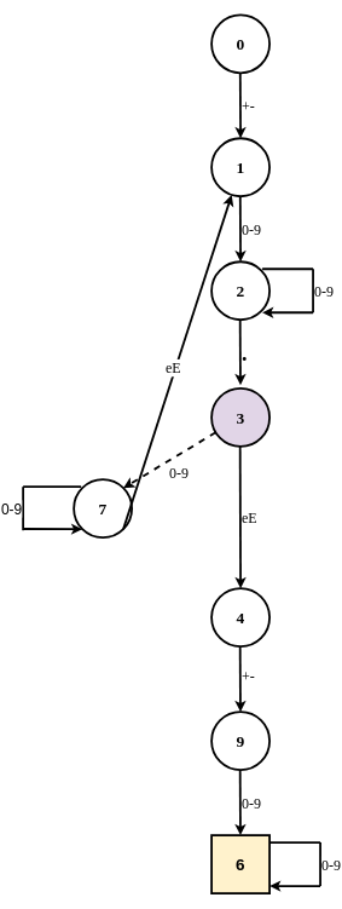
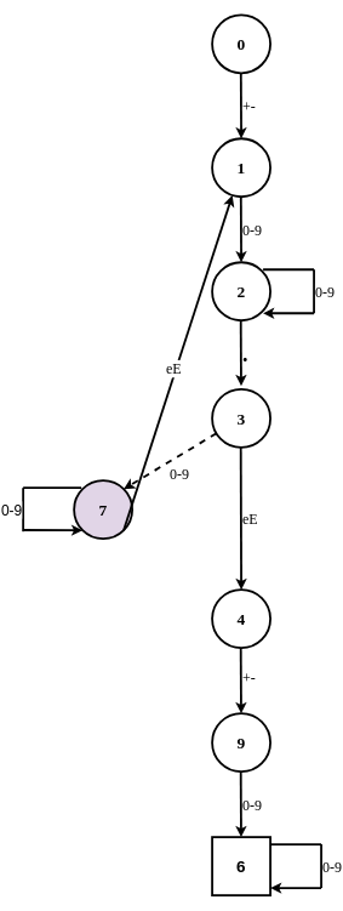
  <mxCell id="0" />
  <mxCell id="1" parent="0" />
  <mxCell id="2" value="&lt;h2&gt;0&lt;/h2&gt;" style="ellipse;whiteSpace=wrap;html=1;aspect=fixed;strokeWidth=3;fontFamily=Verdana;fontSize=15;" parent="1" vertex="1"><mxGeometry x="280" y="20" width="80" height="80" as="geometry" /></mxCell>
  <mxCell id="3" value="+-" style="endArrow=classic;html=1;fontFamily=Verdana;strokeWidth=3;rounded=1;jumpStyle=none;align=left;verticalAlign=middle;fontSize=20;fontStyle=0" edge="1" parent="1"><mxGeometry width="50" height="50" relative="1" as="geometry"><mxPoint x="319.5" y="100" as="sourcePoint" /><mxPoint x="320" y="190" as="targetPoint" /></mxGeometry></mxCell>
  <mxCell id="4" value="&lt;h2&gt;1&lt;/h2&gt;" style="ellipse;whiteSpace=wrap;html=1;aspect=fixed;strokeWidth=3;fontFamily=Verdana;fontSize=15;" vertex="1" parent="1"><mxGeometry x="280" y="190" width="80" height="80" as="geometry" /></mxCell>
  <mxCell id="5" value="0-9" style="endArrow=classic;html=1;fontFamily=Verdana;strokeWidth=3;rounded=1;jumpStyle=none;align=left;verticalAlign=middle;fontSize=20;" edge="1" parent="1"><mxGeometry width="50" height="50" relative="1" as="geometry"><mxPoint x="319.5" y="270" as="sourcePoint" /><mxPoint x="320" y="360" as="targetPoint" /></mxGeometry></mxCell>
  <mxCell id="6" value="&lt;h2&gt;2&lt;/h2&gt;" style="ellipse;whiteSpace=wrap;html=1;aspect=fixed;strokeWidth=3;fontFamily=Verdana;shadow=0;sketch=0;fontSize=15;" vertex="1" parent="1"><mxGeometry x="280" y="360" width="80" height="80" as="geometry" /></mxCell>
  <mxCell id="7" value="" style="endArrow=none;html=1;fontFamily=Verdana;fontSize=20;strokeWidth=3;" edge="1" parent="1"><mxGeometry width="50" height="50" relative="1" as="geometry"><mxPoint x="350" y="370" as="sourcePoint" /><mxPoint x="420" y="370" as="targetPoint" /><Array as="points"><mxPoint x="390" y="370" /></Array></mxGeometry></mxCell>
  <mxCell id="8" value="" style="endArrow=classic;html=1;fontFamily=Verdana;fontSize=20;strokeWidth=3;" edge="1" parent="1"><mxGeometry width="50" height="50" relative="1" as="geometry"><mxPoint x="420" y="430" as="sourcePoint" /><mxPoint x="350" y="430" as="targetPoint" /></mxGeometry></mxCell>
  <mxCell id="9" value="0-9" style="endArrow=none;html=1;fontFamily=Verdana;fontSize=20;strokeWidth=3;align=left;" edge="1" parent="1"><mxGeometry width="50" height="50" relative="1" as="geometry"><mxPoint x="420" y="430" as="sourcePoint" /><mxPoint x="420" y="370" as="targetPoint" /></mxGeometry></mxCell>
  <mxCell id="10" value="." style="endArrow=classic;html=1;fontFamily=Verdana;strokeWidth=3;rounded=1;jumpStyle=none;align=left;verticalAlign=middle;fontSize=30;fontStyle=1" edge="1" parent="1"><mxGeometry width="50" height="50" relative="1" as="geometry"><mxPoint x="319.33" y="440" as="sourcePoint" /><mxPoint x="319.83" y="530" as="targetPoint" /></mxGeometry></mxCell>
- <mxCell id="11" value="&lt;h2&gt;3&lt;/h2&gt;" style="ellipse;whiteSpace=wrap;html=1;aspect=fixed;strokeWidth=3;fontFamily=Verdana;fontSize=15;fillColor=#e1d5e7;" vertex="1" parent="1"><mxGeometry x="280" y="534.5" width="80" height="80" as="geometry" /></mxCell>
+ <mxCell id="11" value="&lt;h2&gt;3&lt;/h2&gt;" style="ellipse;whiteSpace=wrap;html=1;aspect=fixed;strokeWidth=3;fontFamily=Verdana;fontSize=15;" vertex="1" parent="1"><mxGeometry x="280" y="534.5" width="80" height="80" as="geometry" /></mxCell>
  <mxCell id="12" value="eE" style="endArrow=classic;html=1;fontFamily=Verdana;strokeWidth=3;rounded=1;jumpStyle=none;align=left;verticalAlign=middle;fontSize=20;fontStyle=0" edge="1" parent="1"><mxGeometry width="50" height="50" relative="1" as="geometry"><mxPoint x="319.33" y="614.5" as="sourcePoint" /><mxPoint x="320" y="810" as="targetPoint" /></mxGeometry></mxCell>
  <mxCell id="13" value="&lt;h2&gt;4&lt;/h2&gt;" style="ellipse;whiteSpace=wrap;html=1;aspect=fixed;strokeWidth=3;fontFamily=Verdana;fontSize=15;" vertex="1" parent="1"><mxGeometry x="280" y="810" width="80" height="80" as="geometry" /></mxCell>
  <mxCell id="14" value="+-" style="endArrow=classic;html=1;fontFamily=Verdana;strokeWidth=3;rounded=1;jumpStyle=none;align=left;verticalAlign=middle;fontSize=20;fontStyle=0" edge="1" parent="1"><mxGeometry x="-0.111" width="50" height="50" relative="1" as="geometry"><mxPoint x="319.33" y="890" as="sourcePoint" /><mxPoint x="319.83" y="980" as="targetPoint" /><mxPoint as="offset" /></mxGeometry></mxCell>
  <mxCell id="15" value="&lt;h2&gt;9&lt;/h2&gt;" style="ellipse;whiteSpace=wrap;html=1;aspect=fixed;strokeWidth=3;fontFamily=Verdana;fontSize=15;" vertex="1" parent="1"><mxGeometry x="280" y="980" width="80" height="80" as="geometry" /></mxCell>
  <mxCell id="16" value="0-9" style="endArrow=classic;html=1;fontFamily=Verdana;strokeWidth=3;rounded=1;jumpStyle=none;align=left;verticalAlign=middle;fontSize=20;" edge="1" parent="1"><mxGeometry width="50" height="50" relative="1" as="geometry"><mxPoint x="319.33" y="1060" as="sourcePoint" /><mxPoint x="319.83" y="1150" as="targetPoint" /></mxGeometry></mxCell>
- <mxCell id="17" value="&lt;h2&gt;6&lt;/h2&gt;" style="whiteSpace=wrap;html=1;aspect=fixed;shadow=0;sketch=0;fontFamily=Helvetica;fontSize=15;strokeWidth=3;fillColor=#fff2cc;" vertex="1" parent="1"><mxGeometry x="280" y="1150" width="80" height="80" as="geometry" /></mxCell>
- <mxCell id="18" value="&lt;h2&gt;7&lt;/h2&gt;" style="ellipse;whiteSpace=wrap;html=1;aspect=fixed;strokeWidth=3;fontFamily=Verdana;fontSize=15;" vertex="1" parent="1"><mxGeometry x="90" y="660" width="80" height="80" as="geometry" /></mxCell>
+ <mxCell id="17" value="&lt;h2&gt;6&lt;/h2&gt;" style="whiteSpace=wrap;html=1;aspect=fixed;shadow=0;sketch=0;fontFamily=Helvetica;fontSize=15;strokeWidth=3;" vertex="1" parent="1"><mxGeometry x="280" y="1150" width="80" height="80" as="geometry" /></mxCell>
+ <mxCell id="18" value="&lt;h2&gt;7&lt;/h2&gt;" style="ellipse;whiteSpace=wrap;html=1;aspect=fixed;strokeWidth=3;fontFamily=Verdana;fontSize=15;fillColor=#e1d5e7;" vertex="1" parent="1"><mxGeometry x="90" y="660" width="80" height="80" as="geometry" /></mxCell>
  <mxCell id="19" value="0-9" style="endArrow=classic;html=1;fontFamily=Verdana;strokeWidth=3;rounded=1;jumpStyle=none;align=left;verticalAlign=middle;fontSize=20;entryX=1;entryY=0;entryDx=0;entryDy=0;dashed=1;" edge="1" parent="1" source="11" target="18"><mxGeometry x="0.138" y="13" width="50" height="50" relative="1" as="geometry"><mxPoint x="210" y="590" as="sourcePoint" /><mxPoint x="210.5" y="680" as="targetPoint" /><mxPoint y="1" as="offset" /></mxGeometry></mxCell>
  <mxCell id="20" value="" style="endArrow=none;html=1;fontFamily=Helvetica;fontSize=15;strokeWidth=3;" edge="1" parent="1"><mxGeometry width="50" height="50" relative="1" as="geometry"><mxPoint x="20" y="670" as="sourcePoint" /><mxPoint x="100" y="670" as="targetPoint" /></mxGeometry></mxCell>
  <mxCell id="21" value="" style="endArrow=classic;html=1;fontFamily=Helvetica;fontSize=15;strokeWidth=3;entryX=0;entryY=1;entryDx=0;entryDy=0;" edge="1" parent="1" target="18"><mxGeometry width="50" height="50" relative="1" as="geometry"><mxPoint x="20" y="728" as="sourcePoint" /><mxPoint x="100" y="670" as="targetPoint" /></mxGeometry></mxCell>
  <mxCell id="22" value="0-9" style="endArrow=none;html=1;fontFamily=Helvetica;fontSize=20;strokeWidth=3;align=right;" edge="1" parent="1"><mxGeometry width="50" height="50" relative="1" as="geometry"><mxPoint x="20" y="730" as="sourcePoint" /><mxPoint x="20" y="670" as="targetPoint" /></mxGeometry></mxCell>
  <mxCell id="23" value="eE" style="endArrow=classic;html=1;fontFamily=Verdana;strokeWidth=3;rounded=1;jumpStyle=none;align=left;verticalAlign=middle;fontSize=20;fontStyle=0;exitX=1;exitY=1;exitDx=0;exitDy=0;" edge="1" parent="1" source="18" target="4"><mxGeometry x="-0.055" y="15" width="50" height="50" relative="1" as="geometry"><mxPoint x="160" y="730" as="sourcePoint" /><mxPoint x="160.67" y="925.5" as="targetPoint" /><mxPoint as="offset" /></mxGeometry></mxCell>
  <mxCell id="24" value="" style="endArrow=none;html=1;fontFamily=Verdana;fontSize=20;strokeWidth=3;" edge="1" parent="1"><mxGeometry width="50" height="50" relative="1" as="geometry"><mxPoint x="360" y="1160" as="sourcePoint" /><mxPoint x="430" y="1160" as="targetPoint" /><Array as="points"><mxPoint x="400" y="1160" /></Array></mxGeometry></mxCell>
  <mxCell id="25" value="" style="endArrow=classic;html=1;fontFamily=Verdana;fontSize=20;strokeWidth=3;" edge="1" parent="1"><mxGeometry width="50" height="50" relative="1" as="geometry"><mxPoint x="430" y="1220" as="sourcePoint" /><mxPoint x="360" y="1220" as="targetPoint" /></mxGeometry></mxCell>
  <mxCell id="26" value="0-9" style="endArrow=none;html=1;fontFamily=Verdana;fontSize=20;strokeWidth=3;align=left;" edge="1" parent="1"><mxGeometry width="50" height="50" relative="1" as="geometry"><mxPoint x="430" y="1220" as="sourcePoint" /><mxPoint x="430" y="1160" as="targetPoint" /></mxGeometry></mxCell>
